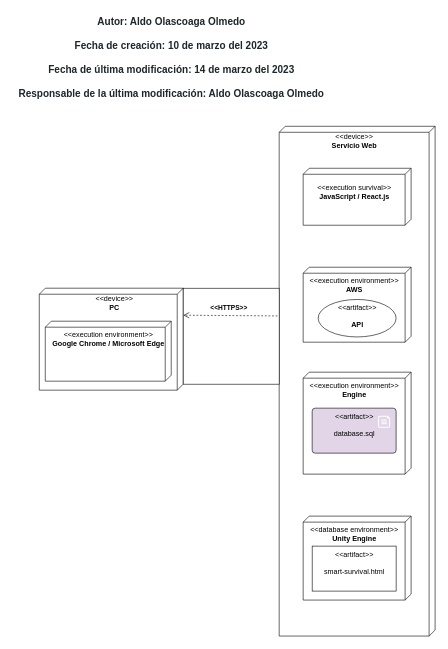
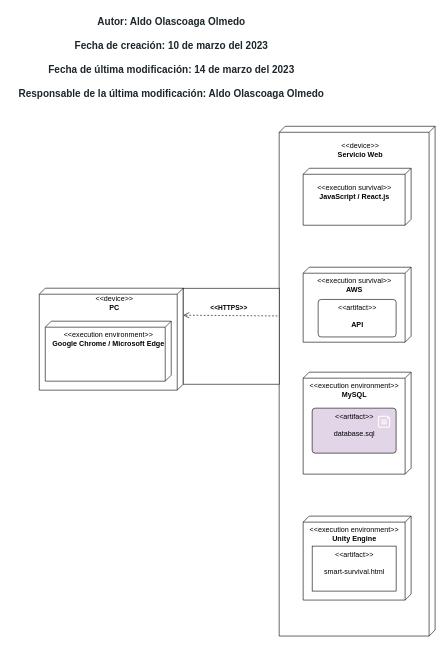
  <mxCell id="0" />
  <mxCell id="1" parent="0" />
  <mxCell id="2" value="" style="verticalAlign=top;align=left;spacingTop=8;spacingLeft=2;spacingRight=12;shape=cube;size=10;direction=south;fontStyle=4;html=1;" parent="1" vertex="1"><mxGeometry x="65" y="480" width="240" height="170" as="geometry" /></mxCell>
  <mxCell id="3" value="&amp;lt;&amp;lt;device&amp;gt;&amp;gt;&lt;br&gt;&lt;b&gt;PC&lt;/b&gt;" style="text;html=1;align=center;verticalAlign=middle;resizable=0;points=[];autosize=1;strokeColor=none;fillColor=none;" parent="1" vertex="1"><mxGeometry x="145" y="485" width="90" height="40" as="geometry" /></mxCell>
  <mxCell id="4" value="&lt;span data-lucid-content=&quot;{&amp;quot;t&amp;quot;:&amp;quot;Autor: Aldo Olascoaga Olmedo\n\nFecha de creación: 21 de febrero del 2023\n\nFecha de última modificación: 9 de marzo del 2023\n\nResponsable de la última modificación:  Aldo Olascoaga Olmedo\n&amp;quot;,&amp;quot;m&amp;quot;:[{&amp;quot;s&amp;quot;:0,&amp;quot;n&amp;quot;:&amp;quot;a&amp;quot;,&amp;quot;v&amp;quot;:&amp;quot;left&amp;quot;},{&amp;quot;s&amp;quot;:0,&amp;quot;n&amp;quot;:&amp;quot;b&amp;quot;,&amp;quot;v&amp;quot;:true,&amp;quot;e&amp;quot;:6},{&amp;quot;s&amp;quot;:0,&amp;quot;n&amp;quot;:&amp;quot;fc&amp;quot;,&amp;quot;v&amp;quot;:&amp;quot;Bold&amp;quot;,&amp;quot;e&amp;quot;:6},{&amp;quot;s&amp;quot;:0,&amp;quot;n&amp;quot;:&amp;quot;fid&amp;quot;,&amp;quot;v&amp;quot;:5,&amp;quot;e&amp;quot;:6},{&amp;quot;s&amp;quot;:0,&amp;quot;n&amp;quot;:&amp;quot;c&amp;quot;,&amp;quot;v&amp;quot;:&amp;quot;1d262bff&amp;quot;,&amp;quot;e&amp;quot;:186},{&amp;quot;s&amp;quot;:0,&amp;quot;n&amp;quot;:&amp;quot;s&amp;quot;,&amp;quot;v&amp;quot;:22.222,&amp;quot;e&amp;quot;:186},{&amp;quot;s&amp;quot;:29,&amp;quot;n&amp;quot;:&amp;quot;a&amp;quot;,&amp;quot;v&amp;quot;:&amp;quot;left&amp;quot;},{&amp;quot;s&amp;quot;:30,&amp;quot;n&amp;quot;:&amp;quot;a&amp;quot;,&amp;quot;v&amp;quot;:&amp;quot;left&amp;quot;},{&amp;quot;s&amp;quot;:30,&amp;quot;n&amp;quot;:&amp;quot;b&amp;quot;,&amp;quot;v&amp;quot;:true,&amp;quot;e&amp;quot;:49},{&amp;quot;s&amp;quot;:30,&amp;quot;n&amp;quot;:&amp;quot;fc&amp;quot;,&amp;quot;v&amp;quot;:&amp;quot;Bold&amp;quot;,&amp;quot;e&amp;quot;:49},{&amp;quot;s&amp;quot;:30,&amp;quot;n&amp;quot;:&amp;quot;fid&amp;quot;,&amp;quot;v&amp;quot;:5,&amp;quot;e&amp;quot;:49},{&amp;quot;s&amp;quot;:72,&amp;quot;n&amp;quot;:&amp;quot;a&amp;quot;,&amp;quot;v&amp;quot;:&amp;quot;left&amp;quot;},{&amp;quot;s&amp;quot;:73,&amp;quot;n&amp;quot;:&amp;quot;a&amp;quot;,&amp;quot;v&amp;quot;:&amp;quot;left&amp;quot;},{&amp;quot;s&amp;quot;:73,&amp;quot;n&amp;quot;:&amp;quot;b&amp;quot;,&amp;quot;v&amp;quot;:true,&amp;quot;e&amp;quot;:102},{&amp;quot;s&amp;quot;:73,&amp;quot;n&amp;quot;:&amp;quot;fc&amp;quot;,&amp;quot;v&amp;quot;:&amp;quot;Bold&amp;quot;,&amp;quot;e&amp;quot;:102},{&amp;quot;s&amp;quot;:73,&amp;quot;n&amp;quot;:&amp;quot;fid&amp;quot;,&amp;quot;v&amp;quot;:5,&amp;quot;e&amp;quot;:102},{&amp;quot;s&amp;quot;:123,&amp;quot;n&amp;quot;:&amp;quot;a&amp;quot;,&amp;quot;v&amp;quot;:&amp;quot;left&amp;quot;},{&amp;quot;s&amp;quot;:124,&amp;quot;n&amp;quot;:&amp;quot;a&amp;quot;,&amp;quot;v&amp;quot;:&amp;quot;left&amp;quot;},{&amp;quot;s&amp;quot;:124,&amp;quot;n&amp;quot;:&amp;quot;b&amp;quot;,&amp;quot;v&amp;quot;:true,&amp;quot;e&amp;quot;:164},{&amp;quot;s&amp;quot;:124,&amp;quot;n&amp;quot;:&amp;quot;fc&amp;quot;,&amp;quot;v&amp;quot;:&amp;quot;Bold&amp;quot;,&amp;quot;e&amp;quot;:164},{&amp;quot;s&amp;quot;:124,&amp;quot;n&amp;quot;:&amp;quot;fid&amp;quot;,&amp;quot;v&amp;quot;:5,&amp;quot;e&amp;quot;:164},{&amp;quot;s&amp;quot;:164,&amp;quot;n&amp;quot;:&amp;quot;fc&amp;quot;,&amp;quot;v&amp;quot;:&amp;quot;Regular&amp;quot;,&amp;quot;e&amp;quot;:185},{&amp;quot;s&amp;quot;:164,&amp;quot;n&amp;quot;:&amp;quot;fid&amp;quot;,&amp;quot;v&amp;quot;:2,&amp;quot;e&amp;quot;:185}]}&quot; data-lucid-type=&quot;application/vnd.lucid.text&quot;&gt;&lt;b&gt;&lt;span style=&quot;color: rgb(29, 38, 43); font-size: 16.667px;&quot;&gt;Autor:&lt;/span&gt;&lt;span style=&quot;color: rgb(29, 38, 43); font-size: 16.667px;&quot;&gt; Aldo Olascoaga Olmedo&lt;br&gt;&lt;/span&gt;&lt;span style=&quot;color: rgb(29, 38, 43); font-size: 16.667px;&quot;&gt;&lt;br&gt;&lt;/span&gt;&lt;span style=&quot;color: rgb(29, 38, 43); font-size: 16.667px;&quot;&gt;Fecha de creación: 10&lt;/span&gt;&lt;span style=&quot;color: rgb(29, 38, 43); font-size: 16.667px;&quot;&gt;&amp;nbsp;de marzo del 2023&lt;br&gt;&lt;/span&gt;&lt;span style=&quot;color: rgb(29, 38, 43); font-size: 16.667px;&quot;&gt;&lt;br&gt;&lt;/span&gt;&lt;span style=&quot;color: rgb(29, 38, 43); font-size: 16.667px;&quot;&gt;Fecha de última modificación:&lt;/span&gt;&lt;span style=&quot;color: rgb(29, 38, 43); font-size: 16.667px;&quot;&gt;&amp;nbsp;14 de marzo del 2023&lt;br&gt;&lt;/span&gt;&lt;span style=&quot;color: rgb(29, 38, 43); font-size: 16.667px;&quot;&gt;&lt;br&gt;&lt;/span&gt;&lt;span style=&quot;color: rgb(29, 38, 43); font-size: 16.667px;&quot;&gt;Responsable de la última modificación:  &lt;/span&gt;&lt;span style=&quot;color: rgb(29, 38, 43); font-size: 16.667px;&quot;&gt;Aldo Olascoaga Olmedo&lt;/span&gt;&lt;/b&gt;&lt;span style=&quot;color:#1d262b;font-size:16.667px;&quot;&gt;&lt;br&gt;&lt;/span&gt;&lt;/span&gt;" style="text;html=1;align=center;verticalAlign=middle;resizable=0;points=[];autosize=1;strokeColor=none;fillColor=#FFFFFF;" parent="1" vertex="1"><mxGeometry x="20" y="20" width="530" height="150" as="geometry" /></mxCell>
  <mxCell id="5" value="" style="verticalAlign=top;align=left;spacingTop=8;spacingLeft=2;spacingRight=12;shape=cube;size=10;direction=south;fontStyle=4;html=1;" parent="1" vertex="1"><mxGeometry x="465" y="210" width="260" height="850" as="geometry" /></mxCell>
- <mxCell id="6" value="&amp;lt;&amp;lt;device&amp;gt;&amp;gt;&lt;br&gt;&lt;b&gt;Servicio Web&lt;/b&gt;" style="text;html=1;align=center;verticalAlign=middle;resizable=0;points=[];autosize=1;strokeColor=none;fillColor=none;" parent="1" vertex="1"><mxGeometry x="540" y="215" width="100" height="40" as="geometry" /></mxCell>
+ <mxCell id="6" value="&amp;lt;&amp;lt;device&amp;gt;&amp;gt;&lt;br&gt;&lt;b&gt;Servicio Web&lt;/b&gt;" style="text;html=1;align=center;verticalAlign=middle;resizable=0;points=[];autosize=1;strokeColor=none;fillColor=none;" parent="1" vertex="1"><mxGeometry x="550" y="230" width="100" height="40" as="geometry" /></mxCell>
  <mxCell id="7" value="" style="verticalAlign=top;align=left;spacingTop=8;spacingLeft=2;spacingRight=12;shape=cube;size=10;direction=south;fontStyle=4;html=1;" parent="1" vertex="1"><mxGeometry x="505" y="280" width="180" height="95" as="geometry" /></mxCell>
  <mxCell id="8" value="&amp;lt;&amp;lt;execution survival&amp;gt;&amp;gt;&lt;br&gt;&lt;b&gt;JavaScript / React.js&lt;/b&gt;" style="text;html=1;align=center;verticalAlign=middle;resizable=0;points=[];autosize=1;strokeColor=none;fillColor=none;" parent="1" vertex="1"><mxGeometry x="505" y="300" width="170" height="40" as="geometry" /></mxCell>
  <mxCell id="9" value="" style="verticalAlign=top;align=left;spacingTop=8;spacingLeft=2;spacingRight=12;shape=cube;size=10;direction=south;fontStyle=4;html=1;" parent="1" vertex="1"><mxGeometry x="505" y="445" width="180" height="125" as="geometry" /></mxCell>
- <mxCell id="10" value="&amp;lt;&amp;lt;execution environment&amp;gt;&amp;gt;&lt;br&gt;&lt;b&gt;AWS&lt;/b&gt;" style="text;html=1;align=center;verticalAlign=middle;resizable=0;points=[];autosize=1;strokeColor=none;fillColor=none;" parent="1" vertex="1"><mxGeometry x="505" y="455" width="170" height="40" as="geometry" /></mxCell>
+ <mxCell id="10" value="&amp;lt;&amp;lt;execution survival&amp;gt;&amp;gt;&lt;br&gt;&lt;b&gt;AWS&lt;/b&gt;" style="text;html=1;align=center;verticalAlign=middle;resizable=0;points=[];autosize=1;strokeColor=none;fillColor=none;" parent="1" vertex="1"><mxGeometry x="505" y="455" width="170" height="40" as="geometry" /></mxCell>
  <mxCell id="11" value="" style="verticalAlign=top;align=left;spacingTop=8;spacingLeft=2;spacingRight=12;shape=cube;size=10;direction=south;fontStyle=4;html=1;" parent="1" vertex="1"><mxGeometry x="505" y="620" width="180" height="170" as="geometry" /></mxCell>
- <mxCell id="12" value="&amp;lt;&amp;lt;execution environment&amp;gt;&amp;gt;&lt;br&gt;&lt;b&gt;Engine&lt;/b&gt;" style="text;html=1;align=center;verticalAlign=middle;resizable=0;points=[];autosize=1;strokeColor=none;fillColor=none;" parent="1" vertex="1"><mxGeometry x="505" y="630" width="170" height="40" as="geometry" /></mxCell>
+ <mxCell id="12" value="&amp;lt;&amp;lt;execution environment&amp;gt;&amp;gt;&lt;br&gt;&lt;b&gt;MySQL&lt;/b&gt;" style="text;html=1;align=center;verticalAlign=middle;resizable=0;points=[];autosize=1;strokeColor=none;fillColor=none;" parent="1" vertex="1"><mxGeometry x="505" y="630" width="170" height="40" as="geometry" /></mxCell>
  <mxCell id="13" value="&amp;lt;&amp;lt;artifact&amp;gt;&amp;gt;&lt;br&gt;&lt;br&gt;database.sql" style="html=1;align=center;verticalAlign=top;rounded=1;absoluteArcSize=1;arcSize=10;dashed=0;fillColor=#e1d5e7;" parent="1" vertex="1"><mxGeometry x="520" y="680" width="140" height="75" as="geometry" /></mxCell>
  <mxCell id="14" value="" style="verticalLabelPosition=bottom;html=1;verticalAlign=top;align=center;strokeColor=none;fillColor=#FFFFFF;shape=mxgraph.azure.cloud_services_configuration_file;pointerEvents=1;" parent="1" vertex="1"><mxGeometry x="630" y="692.5" width="20" height="20" as="geometry" /></mxCell>
  <mxCell id="15" value="" style="verticalAlign=top;align=left;spacingTop=8;spacingLeft=2;spacingRight=12;shape=cube;size=10;direction=south;fontStyle=4;html=1;" parent="1" vertex="1"><mxGeometry x="505" y="860" width="180" height="140" as="geometry" /></mxCell>
- <mxCell id="16" value="&amp;lt;&amp;lt;database environment&amp;gt;&amp;gt;&lt;br&gt;&lt;b&gt;Unity Engine&lt;/b&gt;" style="text;html=1;align=center;verticalAlign=middle;resizable=0;points=[];autosize=1;strokeColor=none;fillColor=none;" parent="1" vertex="1"><mxGeometry x="505" y="870" width="170" height="40" as="geometry" /></mxCell>
+ <mxCell id="16" value="&amp;lt;&amp;lt;execution environment&amp;gt;&amp;gt;&lt;br&gt;&lt;b&gt;Unity Engine&lt;/b&gt;" style="text;html=1;align=center;verticalAlign=middle;resizable=0;points=[];autosize=1;strokeColor=none;fillColor=none;" parent="1" vertex="1"><mxGeometry x="505" y="870" width="170" height="40" as="geometry" /></mxCell>
  <mxCell id="17" value="&amp;lt;&amp;lt;artifact&amp;gt;&amp;gt;&lt;br&gt;&lt;br&gt;smart-survival.html" style="html=1;align=center;verticalAlign=top;absoluteArcSize=1;arcSize=10;dashed=0;rounded=0;" parent="1" vertex="1"><mxGeometry x="520" y="910" width="140" height="75" as="geometry" /></mxCell>
- <mxCell id="18" value="&amp;lt;&amp;lt;artifact&amp;gt;&amp;gt;&lt;br&gt;&lt;br&gt;&lt;b&gt;API&lt;/b&gt;" style="ellipse;html=1;align=center;verticalAlign=top;absoluteArcSize=1;arcSize=10;dashed=0;" parent="1" vertex="1"><mxGeometry x="530" y="498.75" width="130" height="62.5" as="geometry" /></mxCell>
+ <mxCell id="18" value="&amp;lt;&amp;lt;artifact&amp;gt;&amp;gt;&lt;br&gt;&lt;br&gt;&lt;b&gt;API&lt;/b&gt;" style="html=1;align=center;verticalAlign=top;rounded=1;absoluteArcSize=1;arcSize=10;dashed=0;" parent="1" vertex="1"><mxGeometry x="530" y="498.75" width="130" height="62.5" as="geometry" /></mxCell>
  <mxCell id="19" value="" style="verticalAlign=top;align=left;spacingTop=8;spacingLeft=2;spacingRight=12;shape=cube;size=10;direction=south;fontStyle=4;html=1;" parent="1" vertex="1"><mxGeometry x="75" y="535" width="210" height="100" as="geometry" /></mxCell>
  <mxCell id="20" value="&amp;lt;&amp;lt;execution environment&amp;gt;&amp;gt;&lt;br&gt;&lt;b&gt;Google Chrome / Microsoft Edge&lt;/b&gt;" style="text;html=1;align=center;verticalAlign=middle;resizable=0;points=[];autosize=1;strokeColor=none;fillColor=none;" parent="1" vertex="1"><mxGeometry x="75" y="545" width="210" height="40" as="geometry" /></mxCell>
  <mxCell id="21" value="" style="rounded=0;whiteSpace=wrap;html=1;fillColor=#FFFFFF;" vertex="1" parent="1"><mxGeometry x="305" y="480" width="160" height="160" as="geometry" /></mxCell>
  <mxCell id="22" value="&lt;b&gt;&amp;lt;&amp;lt;HTTPS&amp;gt;&amp;gt;&lt;/b&gt;" style="endArrow=open;startArrow=none;endFill=0;startFill=0;endSize=8;html=1;verticalAlign=bottom;dashed=1;labelBackgroundColor=none;entryX=0;entryY=0;entryDx=45;entryDy=0;entryPerimeter=0;exitX=0.372;exitY=1.011;exitDx=0;exitDy=0;exitPerimeter=0;fillColor=#FFFFFF;" parent="1" source="5" target="2" edge="1"><mxGeometry x="0.027" y="-5" width="160" relative="1" as="geometry"><mxPoint x="340.5" y="395" as="sourcePoint" /><mxPoint x="315" y="290" as="targetPoint" /><mxPoint as="offset" /></mxGeometry></mxCell>
